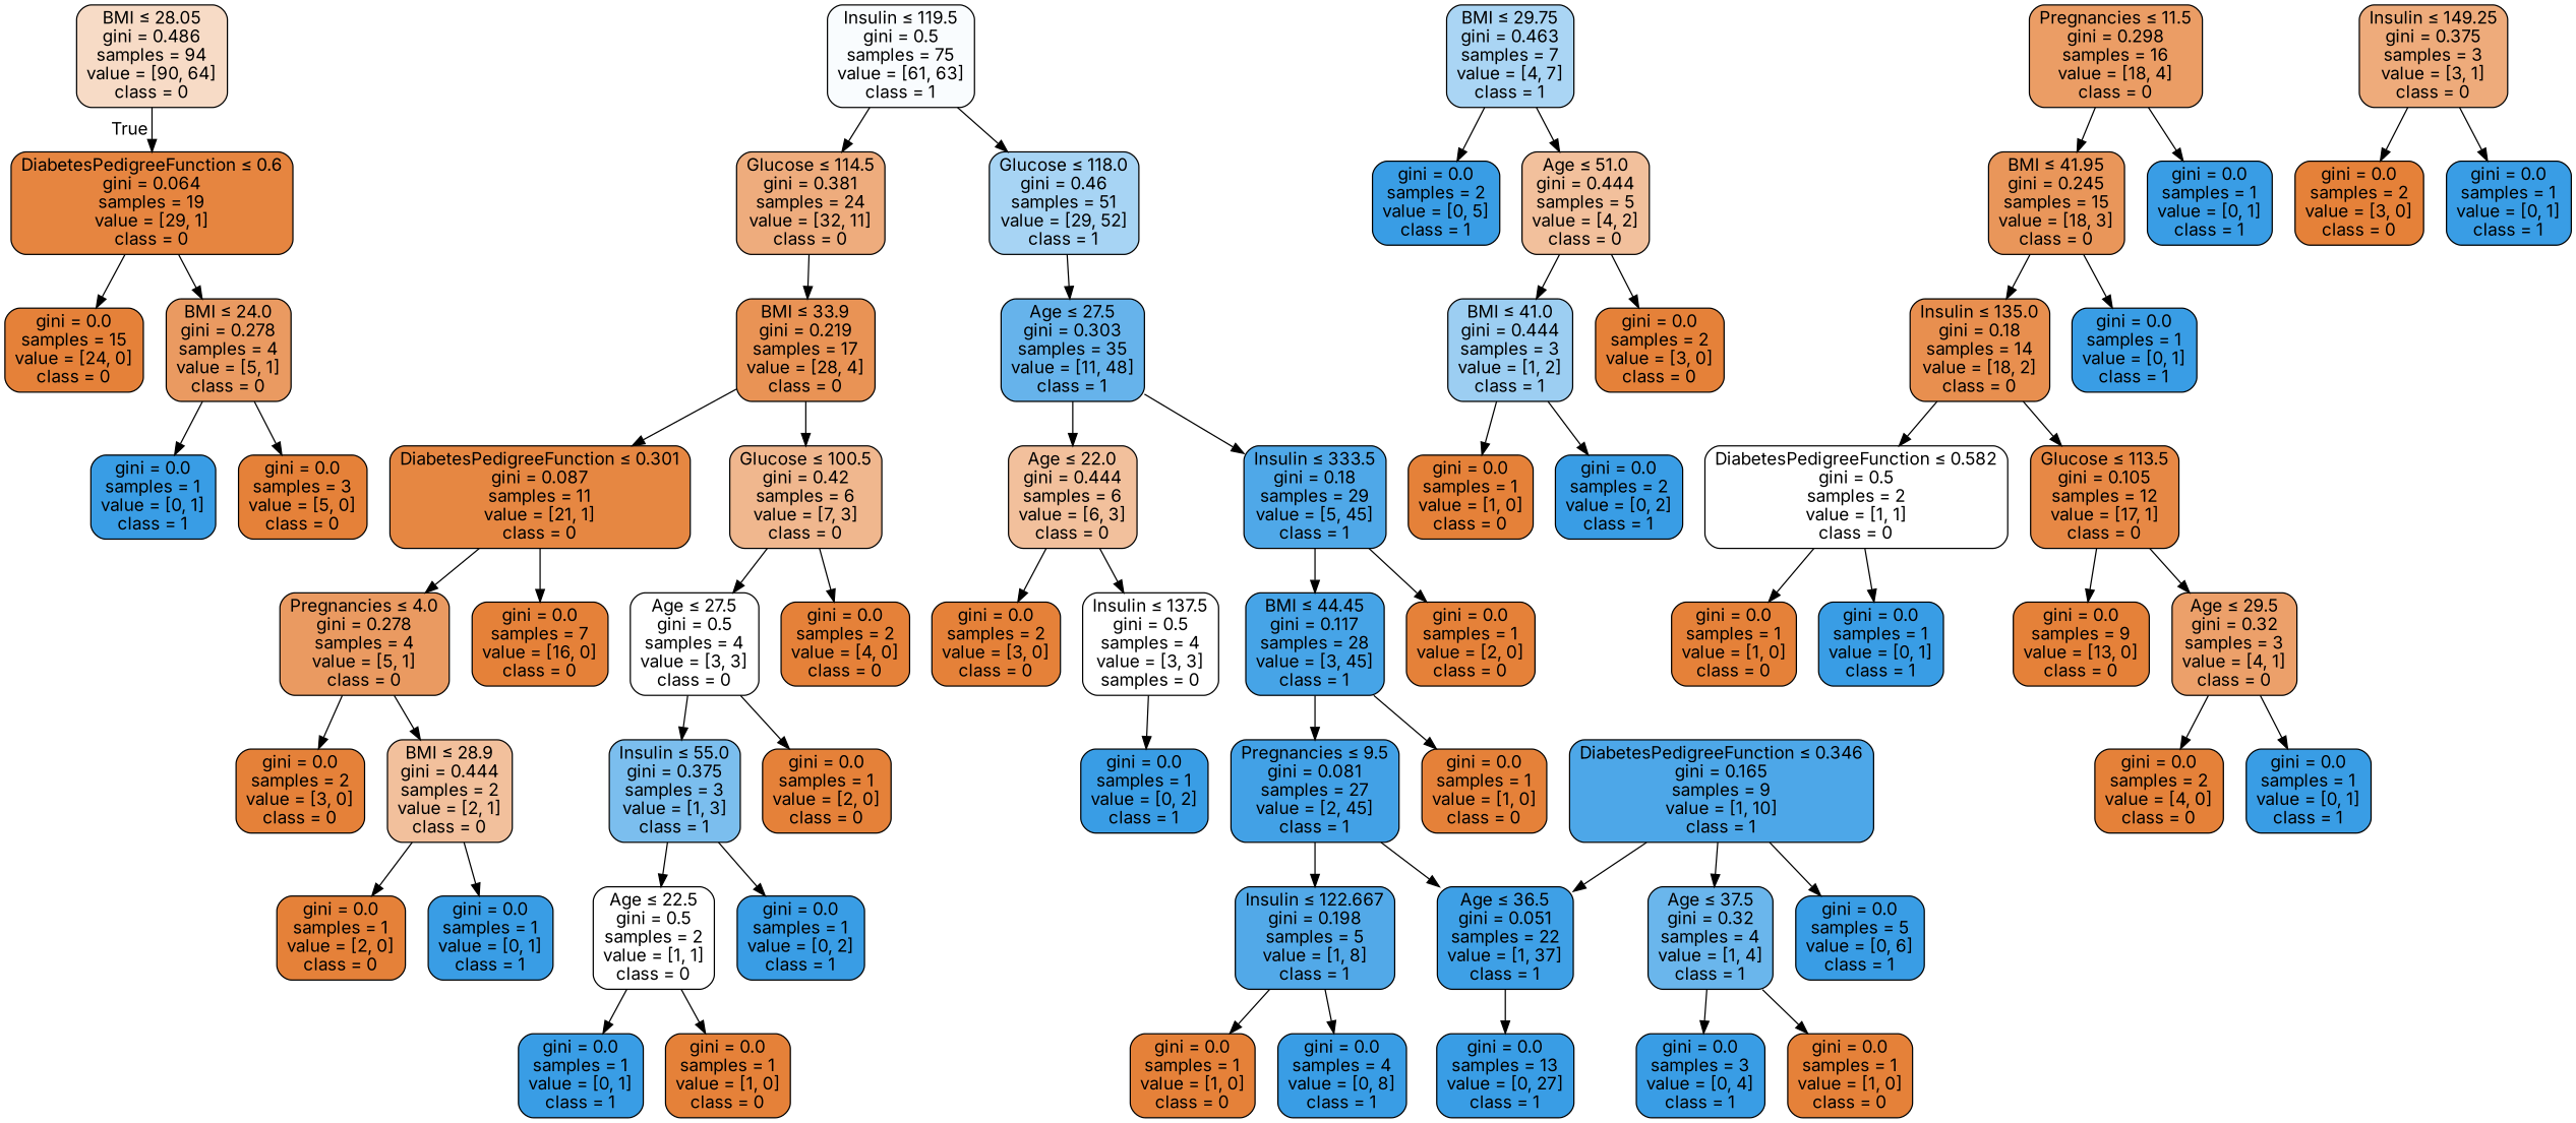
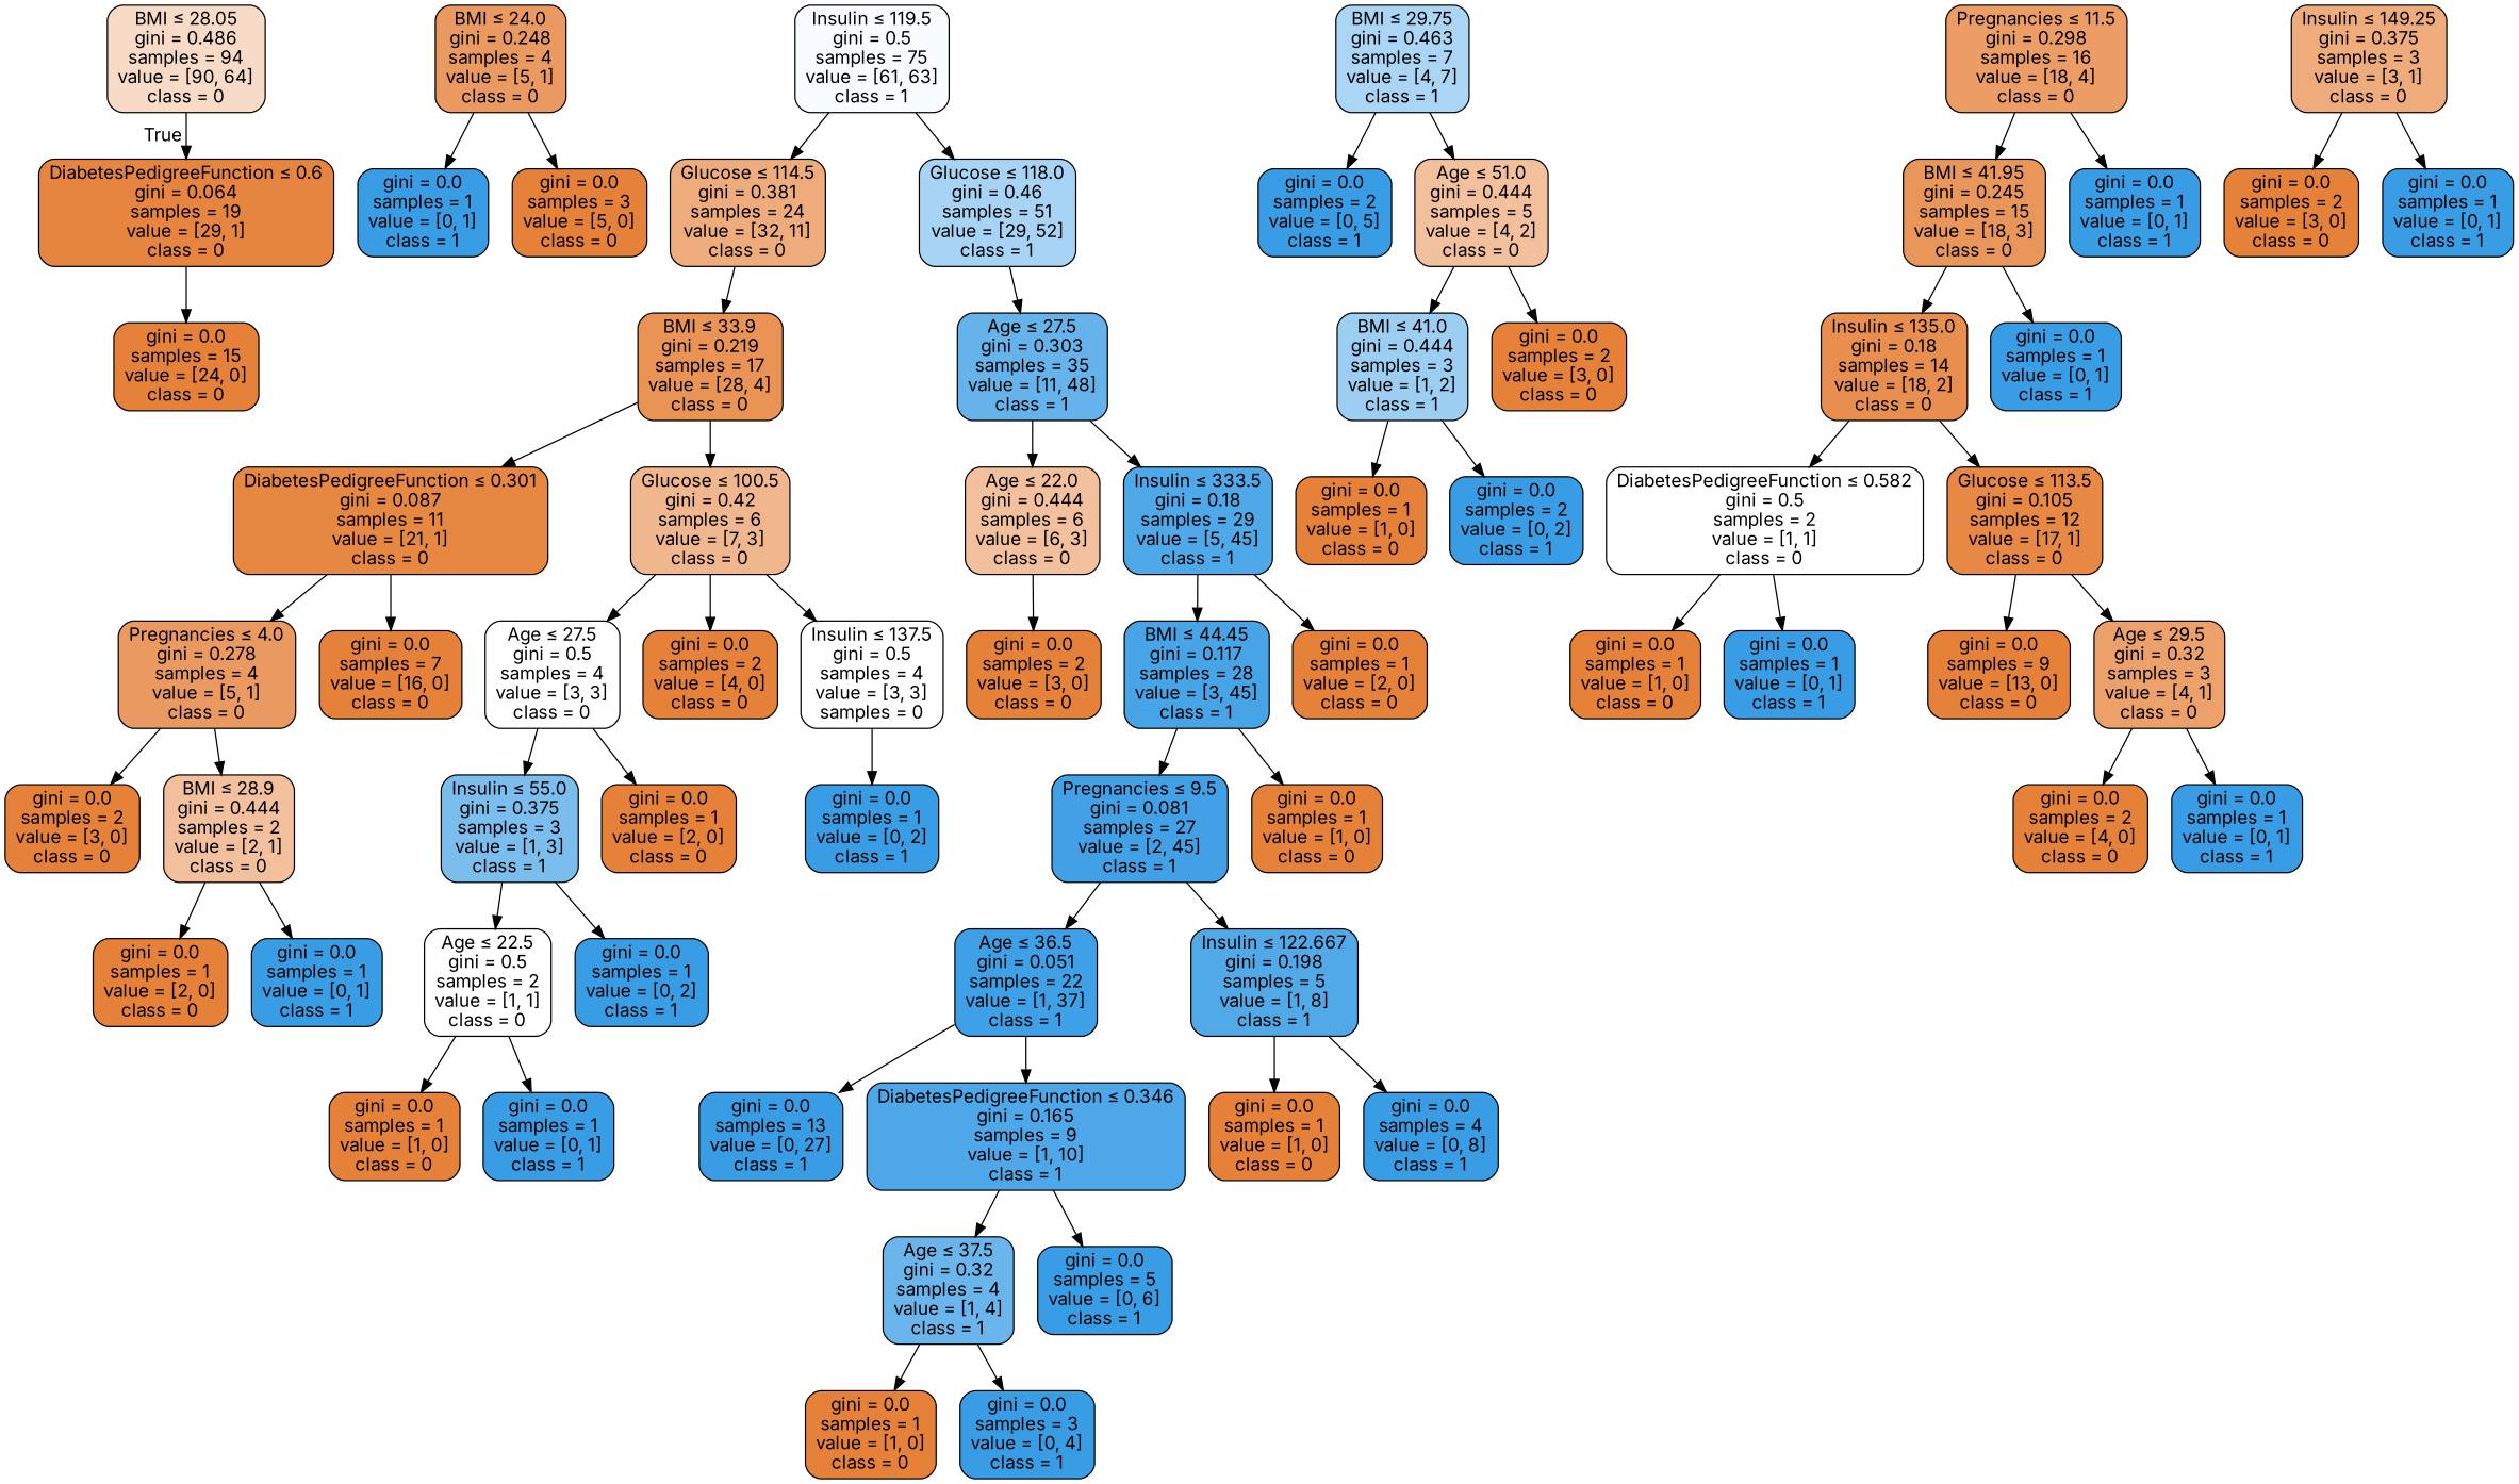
  digraph {
    fontname=Inter
    node [color=black fillcolor="#e58139" fontname=Inter shape=box style="filled, rounded"]
    edge [fontname=Inter]
    n1 [fillcolor="#f7dbc6" label=<BMI &le; 28.05<br/>gini = 0.486<br/>samples = 94<br/>value = [90, 64]<br/>class = 0>]
    n2 [fillcolor="#e68540" label=<DiabetesPedigreeFunction &le; 0.6<br/>gini = 0.064<br/>samples = 19<br/>value = [29, 1]<br/>class = 0>]
    n3 [label=<gini = 0.0<br/>samples = 15<br/>value = [24, 0]<br/>class = 0>]
-   n4 [fillcolor="#ea9a61" label=<BMI &le; 24.0<br/>gini = 0.278<br/>samples = 4<br/>value = [5, 1]<br/>class = 0>]
+   n4 [fillcolor="#ea9a61" label=<BMI &le; 24.0<br/>gini = 0.248<br/>samples = 4<br/>value = [5, 1]<br/>class = 0>]
    n5 [fillcolor="#f9fcfe" label=<Insulin &le; 119.5<br/>gini = 0.5<br/>samples = 75<br/>value = [61, 63]<br/>class = 1>]
    n6 [fillcolor="#eeac7d" label=<Glucose &le; 114.5<br/>gini = 0.381<br/>samples = 24<br/>value = [32, 11]<br/>class = 0>]
    n7 [fillcolor="#a7d4f4" label=<Glucose &le; 118.0<br/>gini = 0.46<br/>samples = 51<br/>value = [29, 52]<br/>class = 1>]
    n8 [fillcolor="#399de5" label=<gini = 0.0<br/>samples = 1<br/>value = [0, 1]<br/>class = 1>]
    n9 [label=<gini = 0.0<br/>samples = 3<br/>value = [5, 0]<br/>class = 0>]
    n10 [fillcolor="#e99355" label=<BMI &le; 33.9<br/>gini = 0.219<br/>samples = 17<br/>value = [28, 4]<br/>class = 0>]
    n11 [fillcolor="#66b3eb" label=<Age &le; 27.5<br/>gini = 0.303<br/>samples = 35<br/>value = [11, 48]<br/>class = 1>]
    n12 [fillcolor="#e68742" label=<DiabetesPedigreeFunction &le; 0.301<br/>gini = 0.087<br/>samples = 11<br/>value = [21, 1]<br/>class = 0>]
    n13 [fillcolor="#f0b78e" label=<Glucose &le; 100.5<br/>gini = 0.42<br/>samples = 6<br/>value = [7, 3]<br/>class = 0>]
    n14 [fillcolor="#aad5f4" label=<BMI &le; 29.75<br/>gini = 0.463<br/>samples = 7<br/>value = [4, 7]<br/>class = 1>]
    n15 [fillcolor="#399de5" label=<gini = 0.0<br/>samples = 2<br/>value = [0, 5]<br/>class = 1>]
    n16 [fillcolor="#f2c09c" label=<Age &le; 51.0<br/>gini = 0.444<br/>samples = 5<br/>value = [4, 2]<br/>class = 0>]
    n17 [fillcolor="#ea9a61" label=<Pregnancies &le; 4.0<br/>gini = 0.278<br/>samples = 4<br/>value = [5, 1]<br/>class = 0>]
    n18 [label=<gini = 0.0<br/>samples = 7<br/>value = [16, 0]<br/>class = 0>]
    n19 [fillcolor="#ffffff" label=<Age &le; 27.5<br/>gini = 0.5<br/>samples = 4<br/>value = [3, 3]<br/>class = 0>]
    n20 [label=<gini = 0.0<br/>samples = 2<br/>value = [4, 0]<br/>class = 0>]
    n21 [label=<gini = 0.0<br/>samples = 2<br/>value = [3, 0]<br/>class = 0>]
    n22 [fillcolor="#f2c09c" label=<BMI &le; 28.9<br/>gini = 0.444<br/>samples = 2<br/>value = [2, 1]<br/>class = 0>]
    n23 [label=<gini = 0.0<br/>samples = 1<br/>value = [2, 0]<br/>class = 0>]
    n24 [fillcolor="#399de5" label=<gini = 0.0<br/>samples = 1<br/>value = [0, 1]<br/>class = 1>]
    n25 [fillcolor="#7bbeee" label=<Insulin &le; 55.0<br/>gini = 0.375<br/>samples = 3<br/>value = [1, 3]<br/>class = 1>]
    n26 [label=<gini = 0.0<br/>samples = 1<br/>value = [2, 0]<br/>class = 0>]
    n27 [fillcolor="#ffffff" label=<Age &le; 22.5<br/>gini = 0.5<br/>samples = 2<br/>value = [1, 1]<br/>class = 0>]
    n28 [fillcolor="#399de5" label=<gini = 0.0<br/>samples = 1<br/>value = [0, 2]<br/>class = 1>]
    n29 [label=<gini = 0.0<br/>samples = 1<br/>value = [1, 0]<br/>class = 0>]
    n30 [fillcolor="#399de5" label=<gini = 0.0<br/>samples = 1<br/>value = [0, 1]<br/>class = 1>]
    n31 [fillcolor="#9ccef2" label=<BMI &le; 41.0<br/>gini = 0.444<br/>samples = 3<br/>value = [1, 2]<br/>class = 1>]
    n32 [label=<gini = 0.0<br/>samples = 2<br/>value = [3, 0]<br/>class = 0>]
    n33 [label=<gini = 0.0<br/>samples = 1<br/>value = [1, 0]<br/>class = 0>]
    n34 [fillcolor="#399de5" label=<gini = 0.0<br/>samples = 2<br/>value = [0, 2]<br/>class = 1>]
    n35 [fillcolor="#eb9d65" label=<Pregnancies &le; 11.5<br/>gini = 0.298<br/>samples = 16<br/>value = [18, 4]<br/>class = 0>]
    n36 [fillcolor="#e9965a" label=<BMI &le; 41.95<br/>gini = 0.245<br/>samples = 15<br/>value = [18, 3]<br/>class = 0>]
    n37 [fillcolor="#399de5" label=<gini = 0.0<br/>samples = 1<br/>value = [0, 1]<br/>class = 1>]
    n38 [fillcolor="#f2c09c" label=<Age &le; 22.0<br/>gini = 0.444<br/>samples = 6<br/>value = [6, 3]<br/>class = 0>]
    n39 [fillcolor="#4fa8e8" label=<Insulin &le; 333.5<br/>gini = 0.18<br/>samples = 29<br/>value = [5, 45]<br/>class = 1>]
    n40 [fillcolor="#e88f4f" label=<Insulin &le; 135.0<br/>gini = 0.18<br/>samples = 14<br/>value = [18, 2]<br/>class = 0>]
    n41 [fillcolor="#399de5" label=<gini = 0.0<br/>samples = 1<br/>value = [0, 1]<br/>class = 1>]
    n42 [fillcolor="#ffffff" label=<DiabetesPedigreeFunction &le; 0.582<br/>gini = 0.5<br/>samples = 2<br/>value = [1, 1]<br/>class = 0>]
    n43 [fillcolor="#e78845" label=<Glucose &le; 113.5<br/>gini = 0.105<br/>samples = 12<br/>value = [17, 1]<br/>class = 0>]
    n44 [label=<gini = 0.0<br/>samples = 1<br/>value = [1, 0]<br/>class = 0>]
    n45 [fillcolor="#399de5" label=<gini = 0.0<br/>samples = 1<br/>value = [0, 1]<br/>class = 1>]
    n46 [label=<gini = 0.0<br/>samples = 9<br/>value = [13, 0]<br/>class = 0>]
    n47 [fillcolor="#eca06a" label=<Age &le; 29.5<br/>gini = 0.32<br/>samples = 3<br/>value = [4, 1]<br/>class = 0>]
    n48 [label=<gini = 0.0<br/>samples = 2<br/>value = [4, 0]<br/>class = 0>]
    n49 [fillcolor="#399de5" label=<gini = 0.0<br/>samples = 1<br/>value = [0, 1]<br/>class = 1>]
    n50 [label=<gini = 0.0<br/>samples = 2<br/>value = [3, 0]<br/>class = 0>]
    n51 [fillcolor="#ffffff" label=<Insulin &le; 137.5<br/>gini = 0.5<br/>samples = 4<br/>value = [3, 3]<br/>samples = 0>]
    n52 [fillcolor="#46a4e7" label=<BMI &le; 44.45<br/>gini = 0.117<br/>samples = 28<br/>value = [3, 45]<br/>class = 1>]
    n53 [label=<gini = 0.0<br/>samples = 1<br/>value = [2, 0]<br/>class = 0>]
    n54 [fillcolor="#399de5" label=<gini = 0.0<br/>samples = 1<br/>value = [0, 2]<br/>class = 1>]
    n55 [fillcolor="#eeab7b" label=<Insulin &le; 149.25<br/>gini = 0.375<br/>samples = 3<br/>value = [3, 1]<br/>class = 0>]
    n56 [label=<gini = 0.0<br/>samples = 2<br/>value = [3, 0]<br/>class = 0>]
    n57 [fillcolor="#399de5" label=<gini = 0.0<br/>samples = 1<br/>value = [0, 1]<br/>class = 1>]
    n58 [fillcolor="#42a1e6" label=<Pregnancies &le; 9.5<br/>gini = 0.081<br/>samples = 27<br/>value = [2, 45]<br/>class = 1>]
    n59 [label=<gini = 0.0<br/>samples = 1<br/>value = [1, 0]<br/>class = 0>]
    n60 [fillcolor="#3ea0e6" label=<Age &le; 36.5<br/>gini = 0.051<br/>samples = 22<br/>value = [1, 37]<br/>class = 1>]
    n61 [fillcolor="#52a9e8" label=<Insulin &le; 122.667<br/>gini = 0.198<br/>samples = 5<br/>value = [1, 8]<br/>class = 1>]
    n62 [fillcolor="#399de5" label=<gini = 0.0<br/>samples = 13<br/>value = [0, 27]<br/>class = 1>]
    n63 [fillcolor="#4da7e8" label=<DiabetesPedigreeFunction &le; 0.346<br/>gini = 0.165<br/>samples = 9<br/>value = [1, 10]<br/>class = 1>]
    n64 [label=<gini = 0.0<br/>samples = 1<br/>value = [1, 0]<br/>class = 0>]
    n65 [fillcolor="#399de5" label=<gini = 0.0<br/>samples = 4<br/>value = [0, 8]<br/>class = 1>]
    n66 [fillcolor="#6ab6ec" label=<Age &le; 37.5<br/>gini = 0.32<br/>samples = 4<br/>value = [1, 4]<br/>class = 1>]
    n67 [fillcolor="#399de5" label=<gini = 0.0<br/>samples = 5<br/>value = [0, 6]<br/>class = 1>]
    n68 [label=<gini = 0.0<br/>samples = 1<br/>value = [1, 0]<br/>class = 0>]
    n69 [fillcolor="#399de5" label=<gini = 0.0<br/>samples = 3<br/>value = [0, 4]<br/>class = 1>]
    n1 -> n2 [headlabel=True labelangle=45 labeldistance=2.5]
    n2 -> n3
-   n2 -> n4
    n4 -> n8
    n4 -> n9
    n5 -> n6
    n5 -> n7
    n6 -> n10
    n7 -> n11
    n10 -> n12
    n10 -> n13
    n11 -> n38
    n11 -> n39
    n12 -> n17
    n12 -> n18
    n13 -> n19
    n13 -> n20
    n14 -> n15
    n14 -> n16
    n16 -> n31
    n16 -> n32
    n17 -> n21
    n17 -> n22
    n19 -> n25
    n19 -> n26
    n22 -> n23
    n22 -> n24
    n25 -> n27
    n25 -> n28
    n27 -> n29
    n27 -> n30
    n31 -> n33
    n31 -> n34
    n35 -> n36
    n35 -> n37
    n36 -> n40
    n36 -> n41
    n38 -> n50
-   n38 -> n51
+   n13 -> n51
    n39 -> n52
    n39 -> n53
    n40 -> n42
    n40 -> n43
    n42 -> n44
    n42 -> n45
    n43 -> n46
    n43 -> n47
    n47 -> n48
    n47 -> n49
    n51 -> n54
    n52 -> n58
    n52 -> n59
    n55 -> n56
    n55 -> n57
    n58 -> n60
    n58 -> n61
    n60 -> n62
-   n63 -> n60
+   n60 -> n63
    n61 -> n64
    n61 -> n65
    n63 -> n66
    n63 -> n67
    n66 -> n68
    n66 -> n69
  }
